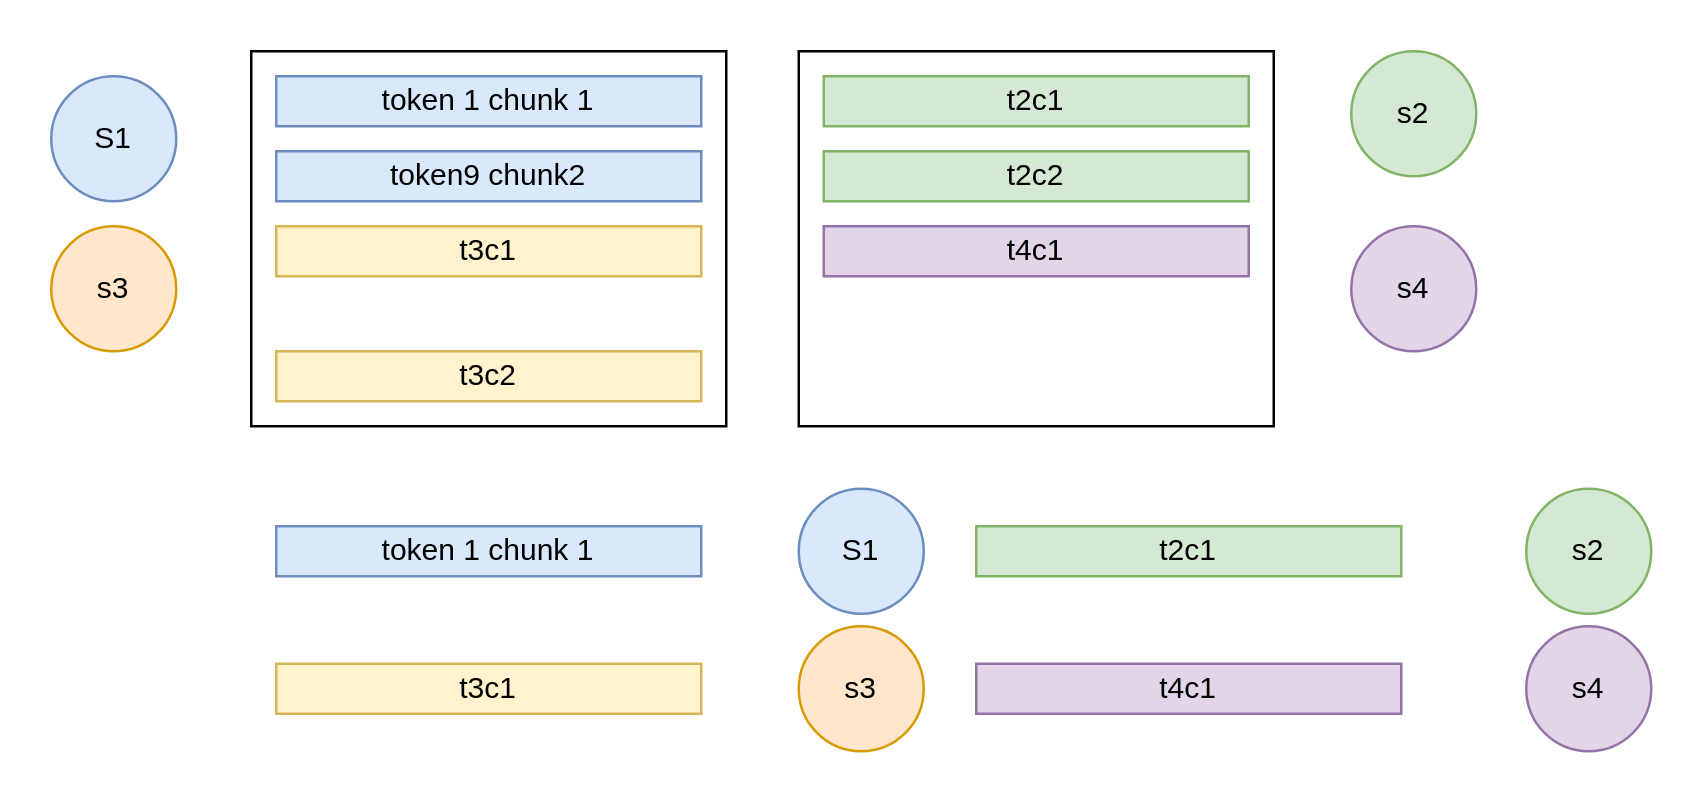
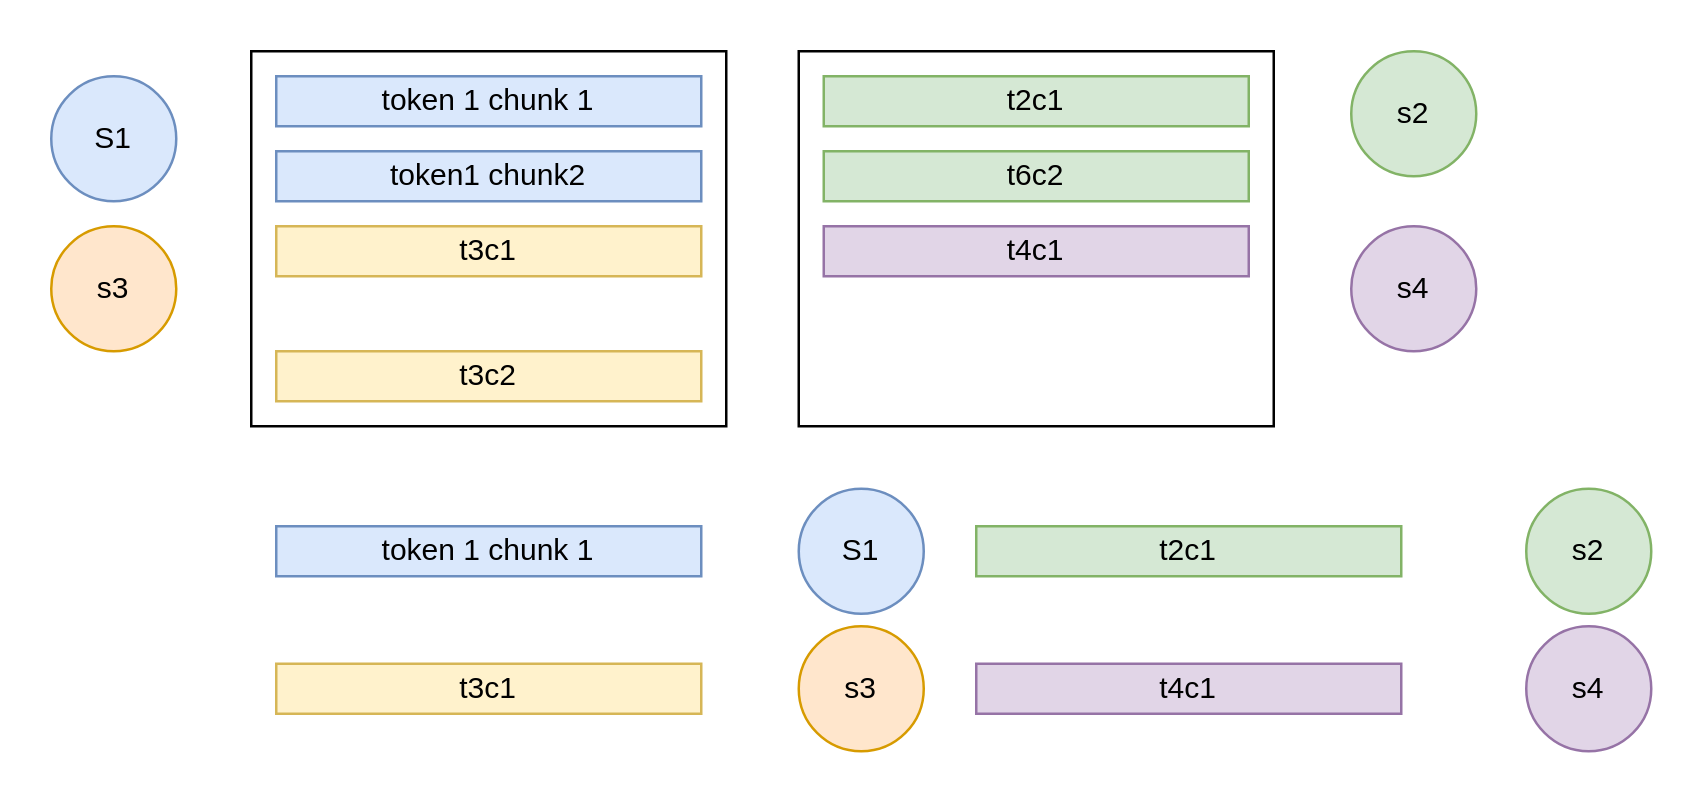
  <mxCell id="0" />
  <mxCell id="1" parent="0" />
  <mxCell id="2" value="" style="rounded=0;whiteSpace=wrap;html=1;" parent="1" vertex="1"><mxGeometry x="100" y="20" width="190" height="150" as="geometry" /></mxCell>
  <mxCell id="3" value="token 1 chunk 1" style="rounded=0;whiteSpace=wrap;html=1;fillColor=#dae8fc;strokeColor=#6c8ebf;" parent="1" vertex="1"><mxGeometry x="110" y="30" width="170" height="20" as="geometry" /></mxCell>
- <mxCell id="4" value="&lt;div&gt;token9 chunk2&lt;/div&gt;" style="rounded=0;whiteSpace=wrap;html=1;fillColor=#dae8fc;strokeColor=#6c8ebf;" parent="1" vertex="1"><mxGeometry x="110" y="60" width="170" height="20" as="geometry" /></mxCell>
+ <mxCell id="4" value="&lt;div&gt;token1 chunk2&lt;/div&gt;" style="rounded=0;whiteSpace=wrap;html=1;fillColor=#dae8fc;strokeColor=#6c8ebf;" parent="1" vertex="1"><mxGeometry x="110" y="60" width="170" height="20" as="geometry" /></mxCell>
  <mxCell id="5" value="" style="rounded=0;whiteSpace=wrap;html=1;" parent="1" vertex="1"><mxGeometry x="319" y="20" width="190" height="150" as="geometry" /></mxCell>
  <mxCell id="6" value="t2c1" style="rounded=0;whiteSpace=wrap;html=1;fillColor=#d5e8d4;strokeColor=#82b366;" parent="1" vertex="1"><mxGeometry x="329" y="30" width="170" height="20" as="geometry" /></mxCell>
- <mxCell id="7" value="t2c2" style="rounded=0;whiteSpace=wrap;html=1;fillColor=#d5e8d4;strokeColor=#82b366;" parent="1" vertex="1"><mxGeometry x="329" y="60" width="170" height="20" as="geometry" /></mxCell>
+ <mxCell id="7" value="t6c2" style="rounded=0;whiteSpace=wrap;html=1;fillColor=#d5e8d4;strokeColor=#82b366;" parent="1" vertex="1"><mxGeometry x="329" y="60" width="170" height="20" as="geometry" /></mxCell>
  <mxCell id="8" value="t3c1" style="rounded=0;whiteSpace=wrap;html=1;fillColor=#fff2cc;strokeColor=#d6b656;" parent="1" vertex="1"><mxGeometry x="110" y="90" width="170" height="20" as="geometry" /></mxCell>
  <mxCell id="9" value="t3c2" style="rounded=0;whiteSpace=wrap;html=1;fillColor=#fff2cc;strokeColor=#d6b656;" parent="1" vertex="1"><mxGeometry x="110" y="140" width="170" height="20" as="geometry" /></mxCell>
  <mxCell id="10" value="t4c1" style="rounded=0;whiteSpace=wrap;html=1;fillColor=#e1d5e7;strokeColor=#9673a6;" parent="1" vertex="1"><mxGeometry x="329" y="90" width="170" height="20" as="geometry" /></mxCell>
  <mxCell id="11" value="s3" style="ellipse;whiteSpace=wrap;html=1;aspect=fixed;fillColor=#ffe6cc;strokeColor=#d79b00;" vertex="1" parent="1"><mxGeometry x="20" y="90" width="50" height="50" as="geometry" /></mxCell>
  <mxCell id="12" value="s2" style="ellipse;whiteSpace=wrap;html=1;aspect=fixed;fillColor=#d5e8d4;strokeColor=#82b366;" vertex="1" parent="1"><mxGeometry x="540" y="20" width="50" height="50" as="geometry" /></mxCell>
  <mxCell id="13" value="s4" style="ellipse;whiteSpace=wrap;html=1;aspect=fixed;fillColor=#e1d5e7;strokeColor=#9673a6;" vertex="1" parent="1"><mxGeometry x="540" y="90" width="50" height="50" as="geometry" /></mxCell>
  <mxCell id="14" value="S1" style="ellipse;whiteSpace=wrap;html=1;aspect=fixed;fillColor=#dae8fc;strokeColor=#6c8ebf;" vertex="1" parent="1"><mxGeometry x="20" y="30" width="50" height="50" as="geometry" /></mxCell>
  <mxCell id="15" value="token 1 chunk 1" style="rounded=0;whiteSpace=wrap;html=1;fillColor=#dae8fc;strokeColor=#6c8ebf;" vertex="1" parent="1"><mxGeometry x="110" y="210" width="170" height="20" as="geometry" /></mxCell>
  <mxCell id="16" value="t3c1" style="rounded=0;whiteSpace=wrap;html=1;fillColor=#fff2cc;strokeColor=#d6b656;" vertex="1" parent="1"><mxGeometry x="110" y="265" width="170" height="20" as="geometry" /></mxCell>
  <mxCell id="17" value="S1" style="ellipse;whiteSpace=wrap;html=1;aspect=fixed;fillColor=#dae8fc;strokeColor=#6c8ebf;" vertex="1" parent="1"><mxGeometry x="319" y="195" width="50" height="50" as="geometry" /></mxCell>
  <mxCell id="18" value="s3" style="ellipse;whiteSpace=wrap;html=1;aspect=fixed;fillColor=#ffe6cc;strokeColor=#d79b00;" vertex="1" parent="1"><mxGeometry x="319" y="250" width="50" height="50" as="geometry" /></mxCell>
  <mxCell id="19" value="t2c1" style="rounded=0;whiteSpace=wrap;html=1;fillColor=#d5e8d4;strokeColor=#82b366;" vertex="1" parent="1"><mxGeometry x="390" y="210" width="170" height="20" as="geometry" /></mxCell>
  <mxCell id="20" value="t4c1" style="rounded=0;whiteSpace=wrap;html=1;fillColor=#e1d5e7;strokeColor=#9673a6;" vertex="1" parent="1"><mxGeometry x="390" y="265" width="170" height="20" as="geometry" /></mxCell>
  <mxCell id="21" value="s2" style="ellipse;whiteSpace=wrap;html=1;aspect=fixed;fillColor=#d5e8d4;strokeColor=#82b366;" vertex="1" parent="1"><mxGeometry x="610" y="195" width="50" height="50" as="geometry" /></mxCell>
  <mxCell id="22" value="s4" style="ellipse;whiteSpace=wrap;html=1;aspect=fixed;fillColor=#e1d5e7;strokeColor=#9673a6;" vertex="1" parent="1"><mxGeometry x="610" y="250" width="50" height="50" as="geometry" /></mxCell>
